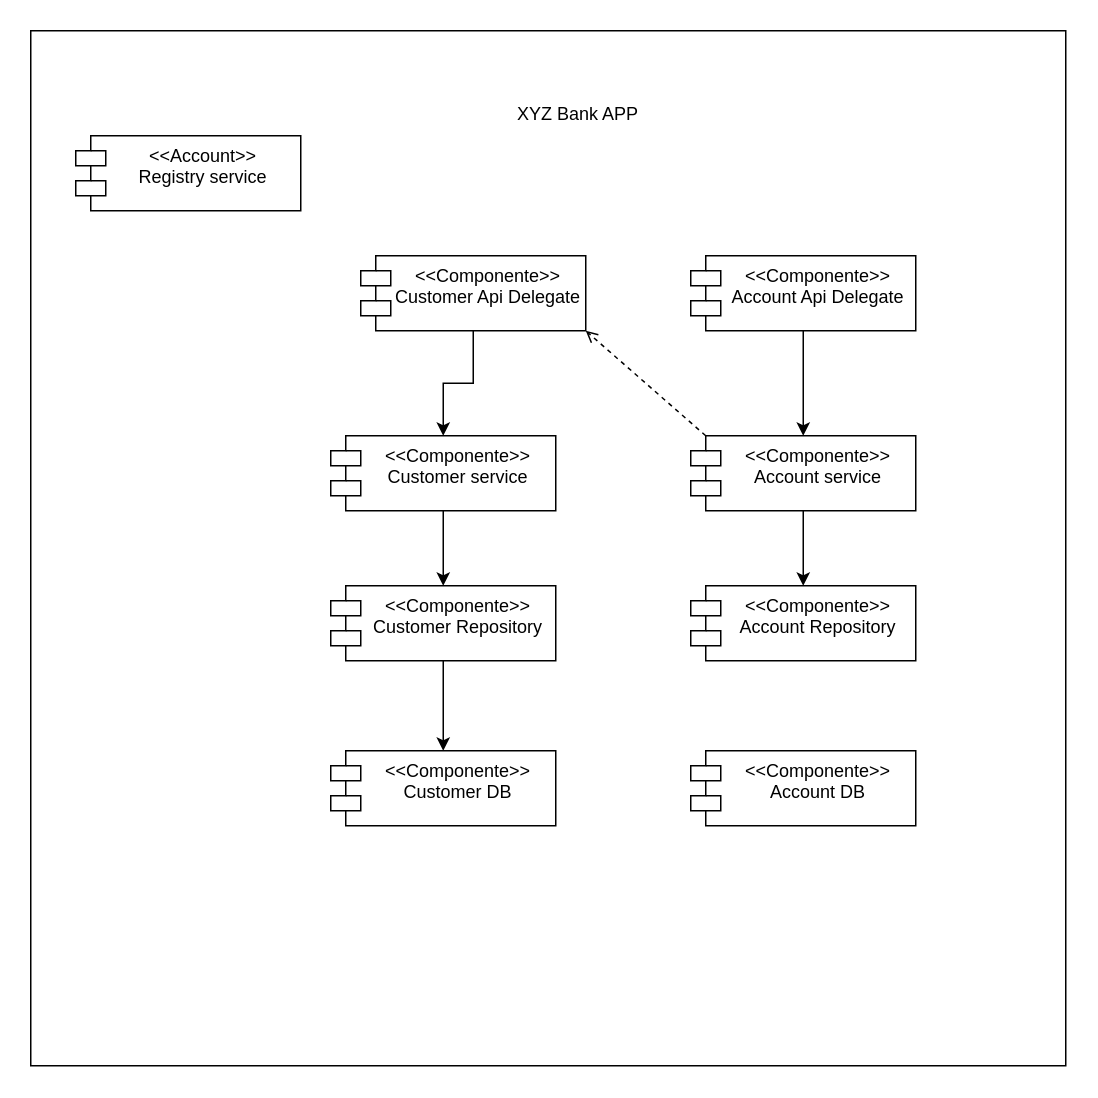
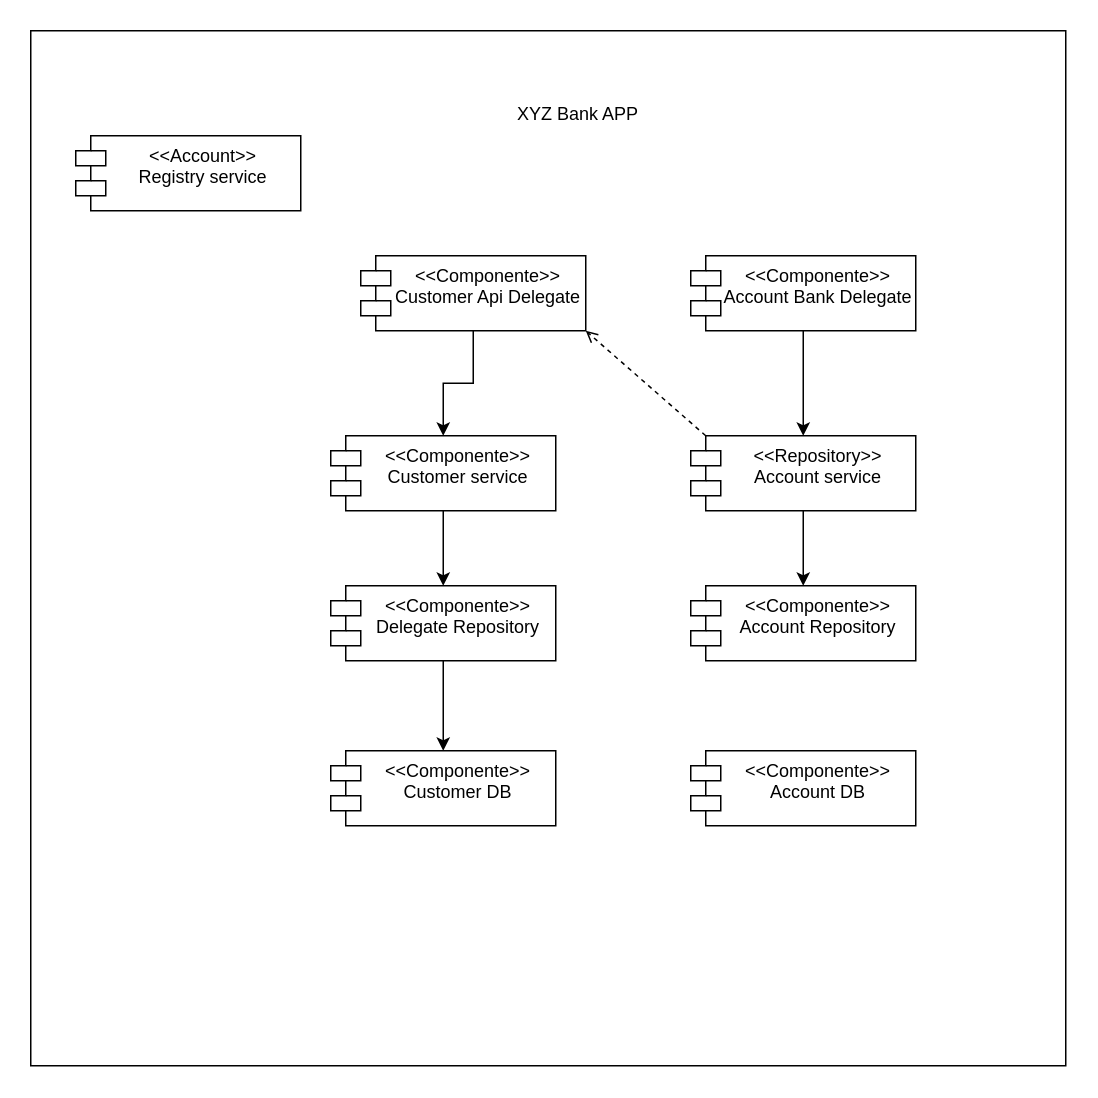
  <mxCell id="0" />
  <mxCell id="1" parent="0" />
  <mxCell id="2" value="" style="whiteSpace=wrap;html=1;aspect=fixed;" vertex="1" parent="1"><mxGeometry x="20" y="20" width="690" height="690" as="geometry" /></mxCell>
  <mxCell id="3" value="&amp;lt;&amp;lt;Account&amp;gt;&amp;gt;&lt;div&gt;Registry service&lt;/div&gt;" style="shape=module;align=left;spacingLeft=20;align=center;verticalAlign=top;whiteSpace=wrap;html=1;" vertex="1" parent="1"><mxGeometry x="50" y="90" width="150" height="50" as="geometry" /></mxCell>
  <mxCell id="4" value="&amp;lt;&amp;lt;Componente&amp;gt;&amp;gt;&lt;div&gt;Account Repository&lt;/div&gt;" style="shape=module;align=left;spacingLeft=20;align=center;verticalAlign=top;whiteSpace=wrap;html=1;" vertex="1" parent="1"><mxGeometry x="460" y="390" width="150" height="50" as="geometry" /></mxCell>
  <mxCell id="5" style="edgeStyle=orthogonalEdgeStyle;rounded=0;orthogonalLoop=1;jettySize=auto;html=1;exitX=0.5;exitY=1;exitDx=0;exitDy=0;entryX=0.5;entryY=0;entryDx=0;entryDy=0;" edge="1" parent="1" source="7" target="4"><mxGeometry relative="1" as="geometry" /></mxCell>
  <mxCell id="6" style="rounded=0;orthogonalLoop=1;jettySize=auto;html=1;exitX=0;exitY=0;exitDx=10;exitDy=0;exitPerimeter=0;entryX=1;entryY=1;entryDx=0;entryDy=0;dashed=1;endArrow=open;endFill=0;" edge="1" parent="1" source="7" target="15"><mxGeometry relative="1" as="geometry" /></mxCell>
- <mxCell id="7" value="&amp;lt;&amp;lt;Componente&amp;gt;&amp;gt;&lt;div&gt;Account service&lt;/div&gt;" style="shape=module;align=left;spacingLeft=20;align=center;verticalAlign=top;whiteSpace=wrap;html=1;" vertex="1" parent="1"><mxGeometry x="460" y="290" width="150" height="50" as="geometry" /></mxCell>
+ <mxCell id="7" value="&amp;lt;&amp;lt;Repository&amp;gt;&amp;gt;&lt;div&gt;Account service&lt;/div&gt;" style="shape=module;align=left;spacingLeft=20;align=center;verticalAlign=top;whiteSpace=wrap;html=1;" vertex="1" parent="1"><mxGeometry x="460" y="290" width="150" height="50" as="geometry" /></mxCell>
  <mxCell id="8" value="&amp;lt;&amp;lt;Componente&amp;gt;&amp;gt;&lt;div&gt;Account DB&lt;/div&gt;" style="shape=module;align=left;spacingLeft=20;align=center;verticalAlign=top;whiteSpace=wrap;html=1;" vertex="1" parent="1"><mxGeometry x="460" y="500" width="150" height="50" as="geometry" /></mxCell>
  <mxCell id="9" style="edgeStyle=orthogonalEdgeStyle;rounded=0;orthogonalLoop=1;jettySize=auto;html=1;exitX=0.5;exitY=1;exitDx=0;exitDy=0;entryX=0.5;entryY=0;entryDx=0;entryDy=0;" edge="1" parent="1" source="10" target="13"><mxGeometry relative="1" as="geometry" /></mxCell>
- <mxCell id="10" value="&amp;lt;&amp;lt;Componente&amp;gt;&amp;gt;&lt;div&gt;Customer Repository&lt;/div&gt;" style="shape=module;align=left;spacingLeft=20;align=center;verticalAlign=top;whiteSpace=wrap;html=1;" vertex="1" parent="1"><mxGeometry x="220" y="390" width="150" height="50" as="geometry" /></mxCell>
+ <mxCell id="10" value="&amp;lt;&amp;lt;Componente&amp;gt;&amp;gt;&lt;div&gt;Delegate Repository&lt;/div&gt;" style="shape=module;align=left;spacingLeft=20;align=center;verticalAlign=top;whiteSpace=wrap;html=1;" vertex="1" parent="1"><mxGeometry x="220" y="390" width="150" height="50" as="geometry" /></mxCell>
  <mxCell id="11" style="edgeStyle=orthogonalEdgeStyle;rounded=0;orthogonalLoop=1;jettySize=auto;html=1;exitX=0.5;exitY=1;exitDx=0;exitDy=0;entryX=0.5;entryY=0;entryDx=0;entryDy=0;" edge="1" parent="1" source="12" target="10"><mxGeometry relative="1" as="geometry" /></mxCell>
  <mxCell id="12" value="&amp;lt;&amp;lt;Componente&amp;gt;&amp;gt;&lt;div&gt;Customer service&lt;/div&gt;" style="shape=module;align=left;spacingLeft=20;align=center;verticalAlign=top;whiteSpace=wrap;html=1;" vertex="1" parent="1"><mxGeometry x="220" y="290" width="150" height="50" as="geometry" /></mxCell>
  <mxCell id="13" value="&amp;lt;&amp;lt;Componente&amp;gt;&amp;gt;&lt;div&gt;Customer DB&lt;/div&gt;" style="shape=module;align=left;spacingLeft=20;align=center;verticalAlign=top;whiteSpace=wrap;html=1;" vertex="1" parent="1"><mxGeometry x="220" y="500" width="150" height="50" as="geometry" /></mxCell>
  <mxCell id="14" style="edgeStyle=orthogonalEdgeStyle;rounded=0;orthogonalLoop=1;jettySize=auto;html=1;exitX=0.5;exitY=1;exitDx=0;exitDy=0;entryX=0.5;entryY=0;entryDx=0;entryDy=0;" edge="1" parent="1" source="15" target="12"><mxGeometry relative="1" as="geometry" /></mxCell>
  <mxCell id="15" value="&amp;lt;&amp;lt;Componente&amp;gt;&amp;gt;&lt;div&gt;Customer Api Delegate&lt;/div&gt;" style="shape=module;align=left;spacingLeft=20;align=center;verticalAlign=top;whiteSpace=wrap;html=1;" vertex="1" parent="1"><mxGeometry x="240" y="170" width="150" height="50" as="geometry" /></mxCell>
  <mxCell id="16" style="edgeStyle=orthogonalEdgeStyle;rounded=0;orthogonalLoop=1;jettySize=auto;html=1;exitX=0.5;exitY=1;exitDx=0;exitDy=0;entryX=0.5;entryY=0;entryDx=0;entryDy=0;" edge="1" parent="1" source="17" target="7"><mxGeometry relative="1" as="geometry" /></mxCell>
- <mxCell id="17" value="&amp;lt;&amp;lt;Componente&amp;gt;&amp;gt;&lt;div&gt;Account Api Delegate&lt;/div&gt;" style="shape=module;align=left;spacingLeft=20;align=center;verticalAlign=top;whiteSpace=wrap;html=1;" vertex="1" parent="1"><mxGeometry x="460" y="170" width="150" height="50" as="geometry" /></mxCell>
+ <mxCell id="17" value="&amp;lt;&amp;lt;Componente&amp;gt;&amp;gt;&lt;div&gt;Account Bank Delegate&lt;/div&gt;" style="shape=module;align=left;spacingLeft=20;align=center;verticalAlign=top;whiteSpace=wrap;html=1;" vertex="1" parent="1"><mxGeometry x="460" y="170" width="150" height="50" as="geometry" /></mxCell>
  <mxCell id="18" value="XYZ Bank APP" style="text;html=1;align=center;verticalAlign=middle;whiteSpace=wrap;rounded=0;" vertex="1" parent="1"><mxGeometry x="320" y="61" width="130" height="30" as="geometry" /></mxCell>
